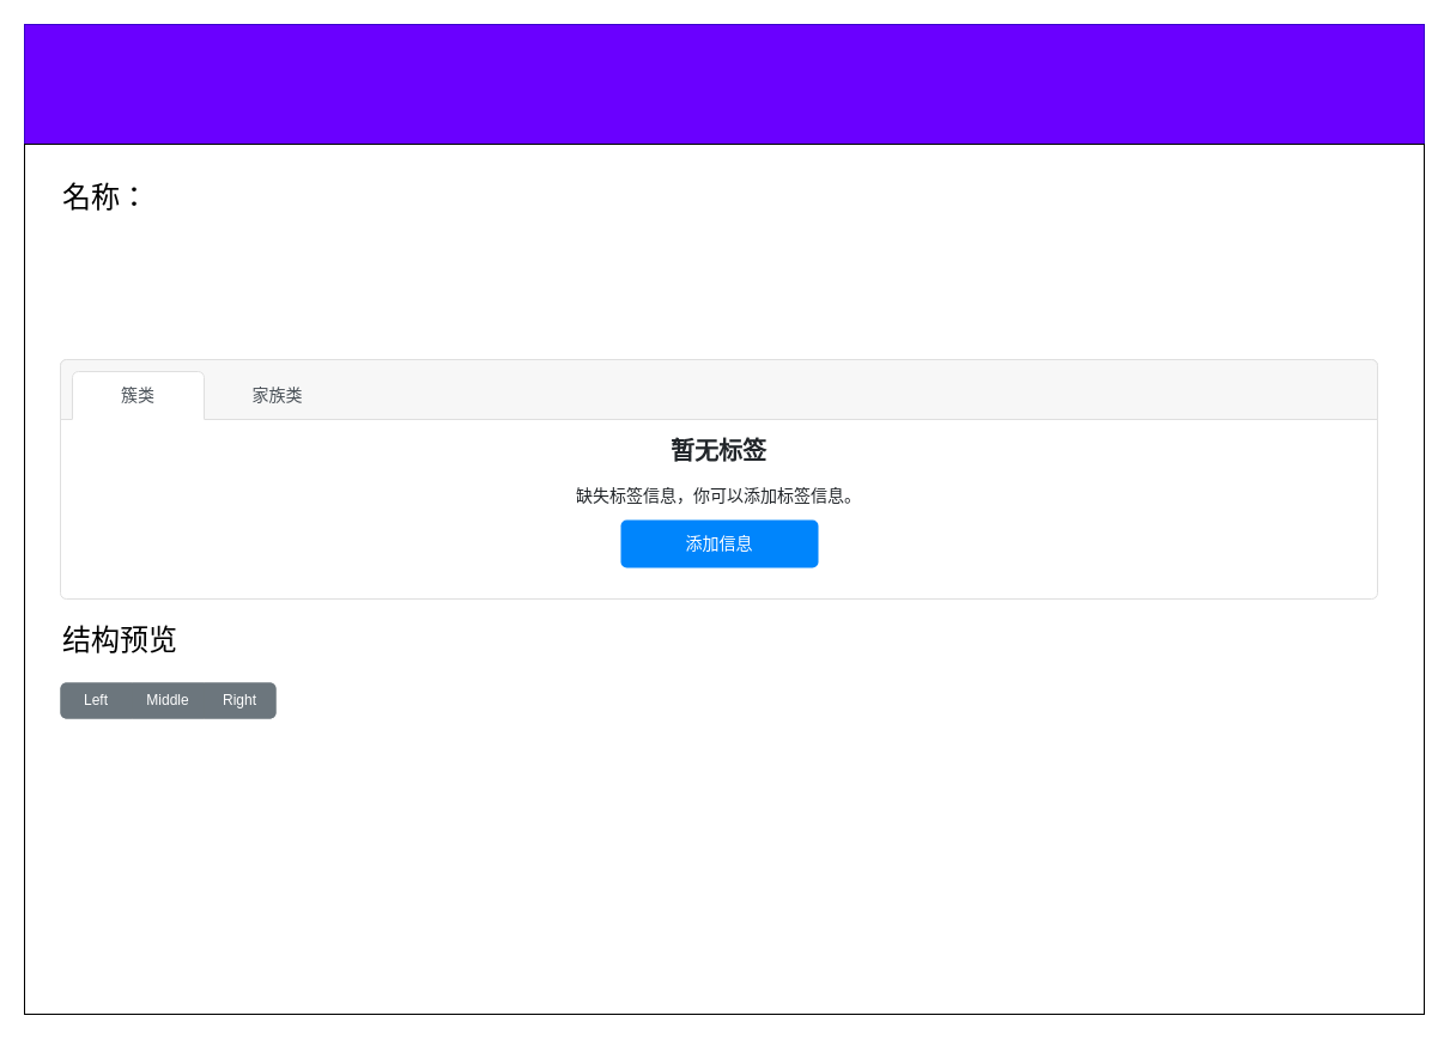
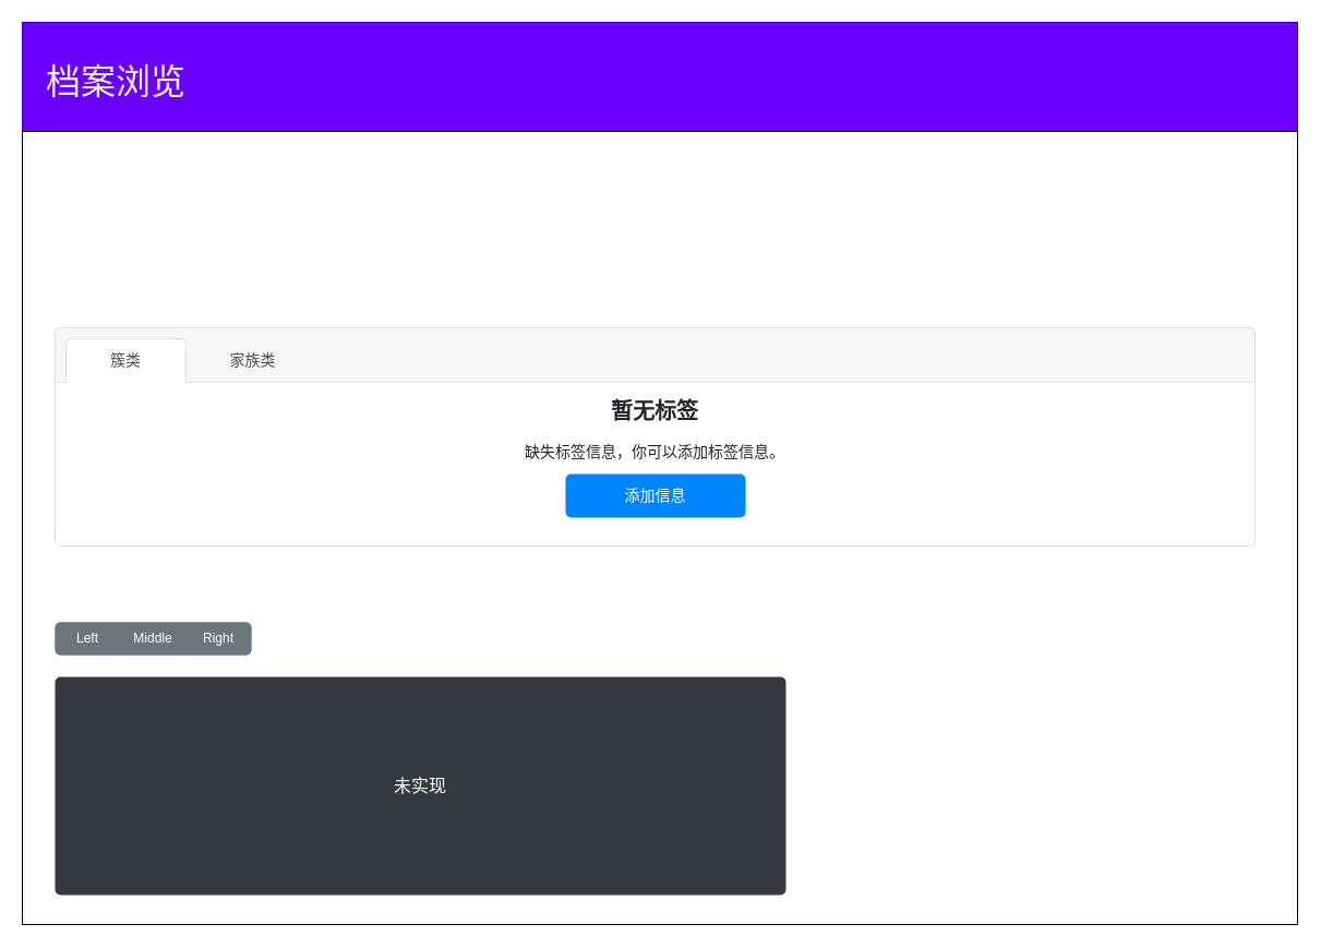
  <mxCell id="0" />
  <mxCell id="1" parent="0" />
  <mxCell id="2" value="" style="rounded=0;whiteSpace=wrap;html=1;fillColor=#6a00ff;fontColor=#ffffff;strokeColor=#3700CC;" vertex="1" parent="1"><mxGeometry width="1169" height="827" as="geometry" x="20" y="20" /></mxCell>
  <mxCell id="3" value="" style="rounded=0;whiteSpace=wrap;html=1;" vertex="1" parent="1"><mxGeometry y="120" width="1169" height="727" as="geometry" x="20" /></mxCell>
- <mxCell id="4" value="名称：" style="text;strokeColor=none;align=left;fillColor=none;html=1;verticalAlign=middle;whiteSpace=wrap;rounded=0;fontSize=24;" vertex="1" parent="1"><mxGeometry x="50" y="150" width="250" height="30" as="geometry" /></mxCell>
+ <mxCell id="5" value="&lt;font style=&quot;font-size: 32px;&quot;&gt;档案浏览&lt;/font&gt;" style="text;strokeColor=none;align=left;fillColor=none;html=1;verticalAlign=middle;whiteSpace=wrap;rounded=0;fontSize=24;fontColor=#F2F2F2;" vertex="1" parent="1"><mxGeometry x="40" y="60" width="250" height="30" as="geometry" /></mxCell>
  <mxCell id="6" value="" style="html=1;shadow=0;dashed=0;shape=mxgraph.bootstrap.rrect;rSize=5;strokeColor=#DFDFDF;html=1;whiteSpace=wrap;fillColor=#FFFFFF;fontColor=#000000;" vertex="1" parent="1"><mxGeometry x="50" y="300" width="1100" height="200" as="geometry" /></mxCell>
  <mxCell id="7" value="" style="html=1;shadow=0;dashed=0;shape=mxgraph.bootstrap.topButton;strokeColor=inherit;fillColor=#F7F7F7;rSize=5;perimeter=none;whiteSpace=wrap;resizeWidth=1;align=center;spacing=20;fontSize=14;" vertex="1" parent="6"><mxGeometry width="1100" height="50" relative="1" as="geometry" /></mxCell>
  <mxCell id="8" value="簇类" style="html=1;shadow=0;dashed=0;shape=mxgraph.bootstrap.tabTop;strokeColor=#DFDFDF;fillColor=#ffffff;rSize=5;perimeter=none;whiteSpace=wrap;resizeWidth=1;align=center;spacing=20;fontSize=14;fontColor=#4B5259;" vertex="1" parent="6"><mxGeometry width="110" height="40" relative="1" as="geometry"><mxPoint x="10" y="10" as="offset" /></mxGeometry></mxCell>
  <mxCell id="9" value="家族类" style="strokeColor=none;fillColor=none;rSize=5;perimeter=none;whiteSpace=wrap;resizeWidth=1;align=center;spacing=20;fontSize=14;fontColor=#0085FC;fontColor=#4B5259;" vertex="1" parent="6"><mxGeometry width="82.5" height="40" relative="1" as="geometry"><mxPoint x="140" y="10" as="offset" /></mxGeometry></mxCell>
  <mxCell id="10" value="&lt;b&gt;&lt;font style=&quot;font-size: 20px&quot;&gt;暂无标签&lt;/font&gt;&lt;/b&gt;&lt;br style=&quot;font-size: 14px&quot;&gt;&lt;br style=&quot;font-size: 14px&quot;&gt;缺失标签信息，你可以添加标签信息。" style="perimeter=none;html=1;whiteSpace=wrap;fillColor=none;strokeColor=none;resizeWidth=1;verticalAlign=top;align=center;spacing=20;spacingTop=-10;fontSize=14;fontColor=#212529" vertex="1" parent="6"><mxGeometry width="1100" height="120" relative="1" as="geometry"><mxPoint y="50" as="offset" /></mxGeometry></mxCell>
  <mxCell id="11" value="添加信息" style="html=1;shadow=0;dashed=0;shape=mxgraph.bootstrap.rrect;rSize=5;perimeter=none;whiteSpace=wrap;align=center;fillColor=#0085FC;strokeColor=none;fontColor=#ffffff;resizeWidth=1;fontSize=14;" vertex="1" parent="6"><mxGeometry x="0.5" y="1" width="165" height="40" relative="1" as="geometry"><mxPoint x="-82" y="-66" as="offset" /></mxGeometry></mxCell>
  <mxCell id="12" value="" style="html=1;shadow=0;dashed=0;shape=mxgraph.bootstrap.rrect;rSize=5;strokeColor=none;html=1;whiteSpace=wrap;fillColor=#6C767D;fontColor=#ffffff;sketch=0;" vertex="1" parent="1"><mxGeometry x="50" y="570" width="180" height="30" as="geometry" /></mxCell>
  <mxCell id="13" value="Left" style="strokeColor=inherit;fillColor=inherit;gradientColor=inherit;fontColor=inherit;html=1;shadow=0;dashed=0;shape=mxgraph.bootstrap.leftButton;rSize=5;perimeter=none;whiteSpace=wrap;resizeHeight=1;sketch=0;" vertex="1" parent="12"><mxGeometry width="60" height="30" relative="1" as="geometry" /></mxCell>
  <mxCell id="14" value="Middle" style="strokeColor=inherit;fillColor=inherit;gradientColor=inherit;fontColor=inherit;html=1;shadow=0;dashed=0;perimeter=none;whiteSpace=wrap;resizeHeight=1;sketch=0;" vertex="1" parent="12"><mxGeometry width="60" height="30" relative="1" as="geometry"><mxPoint x="60" as="offset" /></mxGeometry></mxCell>
  <mxCell id="15" value="Right" style="strokeColor=inherit;fillColor=inherit;gradientColor=inherit;fontColor=inherit;html=1;shadow=0;dashed=0;shape=mxgraph.bootstrap.rightButton;rSize=5;perimeter=none;whiteSpace=wrap;resizeHeight=1;sketch=0;" vertex="1" parent="12"><mxGeometry x="1" width="60" height="30" relative="1" as="geometry"><mxPoint x="-60" as="offset" /></mxGeometry></mxCell>
- <mxCell id="16" value="结构预览" style="text;strokeColor=none;align=left;fillColor=none;html=1;verticalAlign=middle;whiteSpace=wrap;rounded=0;fontSize=24;" vertex="1" parent="1"><mxGeometry x="50" y="520" width="250" height="30" as="geometry" /></mxCell>
+ <mxCell id="17" value="未实现" style="html=1;shadow=0;dashed=0;shape=mxgraph.bootstrap.rrect;rSize=5;strokeColor=none;strokeWidth=1;fillColor=#343A40;fontColor=#ffffff;whiteSpace=wrap;align=center;verticalAlign=middle;spacingLeft=0;fontStyle=0;fontSize=16;spacing=5;" vertex="1" parent="1"><mxGeometry x="50" y="620" width="670" height="200" as="geometry" /></mxCell>
